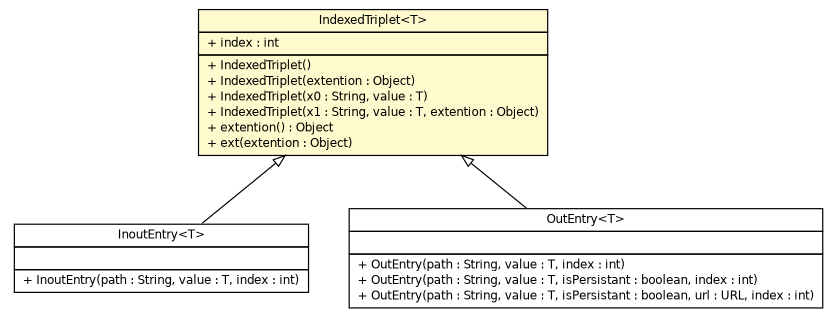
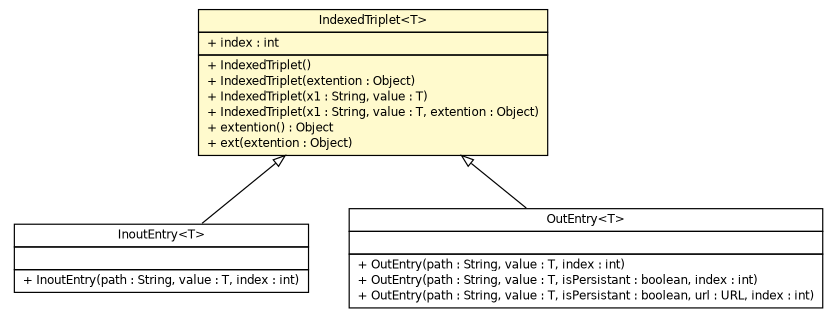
  digraph {
    nodesep=0.25
    ranksep=0.5
    node [fontcolor=black fontname=Helvetica fontsize=10.0 shape=plaintext]
    edge [arrowtail=empty dir=back fontname=Helvetica fontsize=10 headport=p labelfontname=Helvetica labelfontsize=10 tailport=p]
-   n1 [label=<<table title="sorcer.co.tuple.IndexedTriplet" border="0" cellborder="1" cellspacing="0" cellpadding="2" port="p" bgcolor="lemonChiffon" href="./IndexedTriplet.html"> 		<tr><td><table border="0" cellspacing="0" cellpadding="1"> <tr><td align="center" balign="center"> IndexedTriplet&lt;T&gt; </td></tr> 		</table></td></tr> 		<tr><td><table border="0" cellspacing="0" cellpadding="1"> <tr><td align="left" balign="left"> + index : int </td></tr> 		</table></td></tr> 		<tr><td><table border="0" cellspacing="0" cellpadding="1"> <tr><td align="left" balign="left"> + IndexedTriplet() </td></tr> <tr><td align="left" balign="left"> + IndexedTriplet(extention : Object) </td></tr> <tr><td align="left" balign="left"> + IndexedTriplet(x0 : String, value : T) </td></tr> <tr><td align="left" balign="left"> + IndexedTriplet(x1 : String, value : T, extention : Object) </td></tr> <tr><td align="left" balign="left"> + extention() : Object </td></tr> <tr><td align="left" balign="left"> + ext(extention : Object) </td></tr> 		</table></td></tr> 		</table>>]
+   n1 [label=<<table title="sorcer.co.tuple.IndexedTriplet" border="0" cellborder="1" cellspacing="0" cellpadding="2" port="p" bgcolor="lemonChiffon" href="./IndexedTriplet.html"> 		<tr><td><table border="0" cellspacing="0" cellpadding="1"> <tr><td align="center" balign="center"> IndexedTriplet&lt;T&gt; </td></tr> 		</table></td></tr> 		<tr><td><table border="0" cellspacing="0" cellpadding="1"> <tr><td align="left" balign="left"> + index : int </td></tr> 		</table></td></tr> 		<tr><td><table border="0" cellspacing="0" cellpadding="1"> <tr><td align="left" balign="left"> + IndexedTriplet() </td></tr> <tr><td align="left" balign="left"> + IndexedTriplet(extention : Object) </td></tr> <tr><td align="left" balign="left"> + IndexedTriplet(x1 : String, value : T) </td></tr> <tr><td align="left" balign="left"> + IndexedTriplet(x1 : String, value : T, extention : Object) </td></tr> <tr><td align="left" balign="left"> + extention() : Object </td></tr> <tr><td align="left" balign="left"> + ext(extention : Object) </td></tr> 		</table></td></tr> 		</table>>]
    n2 [label=<<table title="sorcer.co.tuple.InoutEntry" border="0" cellborder="1" cellspacing="0" cellpadding="2" port="p" href="./InoutEntry.html"> 		<tr><td><table border="0" cellspacing="0" cellpadding="1"> <tr><td align="center" balign="center"> InoutEntry&lt;T&gt; </td></tr> 		</table></td></tr> 		<tr><td><table border="0" cellspacing="0" cellpadding="1"> <tr><td align="left" balign="left">  </td></tr> 		</table></td></tr> 		<tr><td><table border="0" cellspacing="0" cellpadding="1"> <tr><td align="left" balign="left"> + InoutEntry(path : String, value : T, index : int) </td></tr> 		</table></td></tr> 		</table>>]
    n3 [label=<<table title="sorcer.co.tuple.OutEntry" border="0" cellborder="1" cellspacing="0" cellpadding="2" port="p" href="./OutEntry.html"> 		<tr><td><table border="0" cellspacing="0" cellpadding="1"> <tr><td align="center" balign="center"> OutEntry&lt;T&gt; </td></tr> 		</table></td></tr> 		<tr><td><table border="0" cellspacing="0" cellpadding="1"> <tr><td align="left" balign="left">  </td></tr> 		</table></td></tr> 		<tr><td><table border="0" cellspacing="0" cellpadding="1"> <tr><td align="left" balign="left"> + OutEntry(path : String, value : T, index : int) </td></tr> <tr><td align="left" balign="left"> + OutEntry(path : String, value : T, isPersistant : boolean, index : int) </td></tr> <tr><td align="left" balign="left"> + OutEntry(path : String, value : T, isPersistant : boolean, url : URL, index : int) </td></tr> 		</table></td></tr> 		</table>>]
    n1 -> n2
    n1 -> n3
  }
